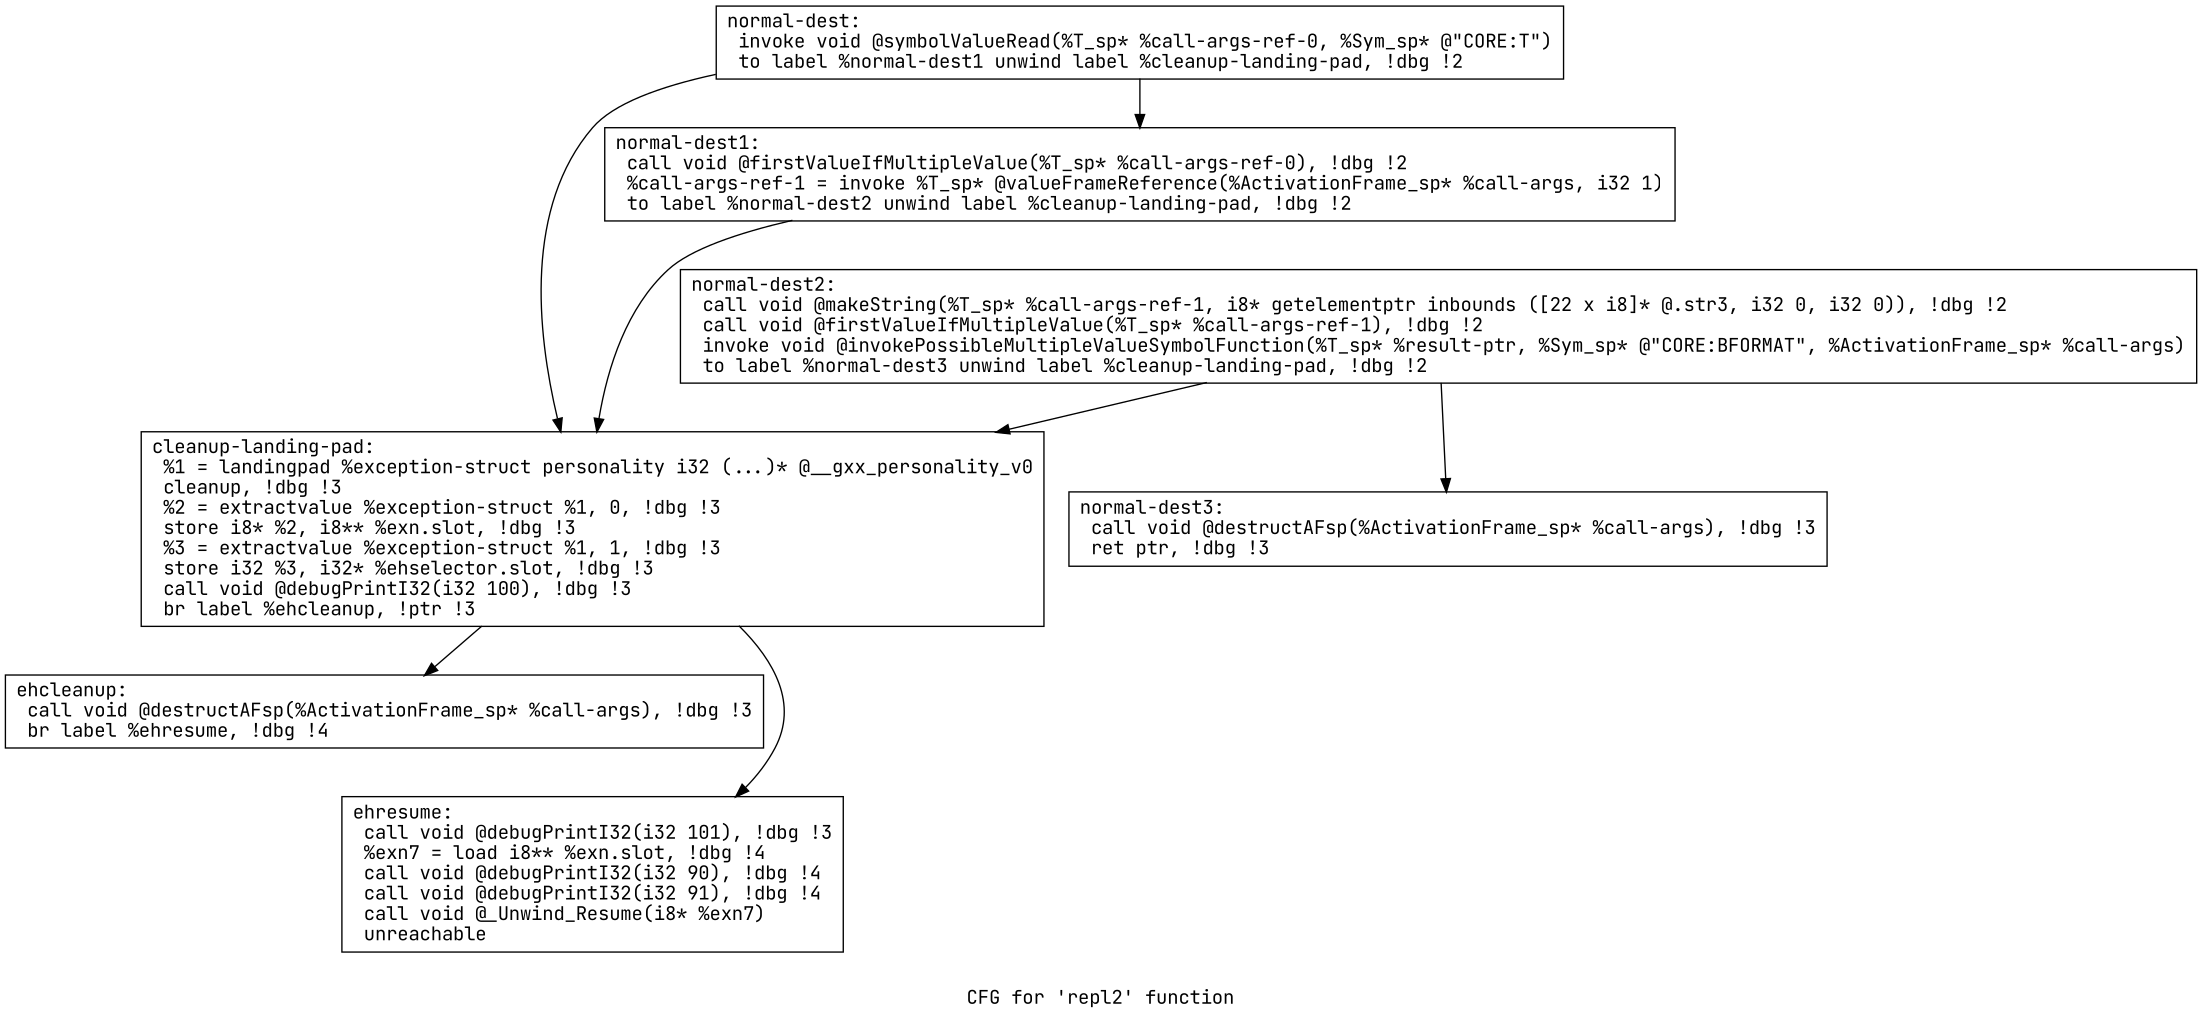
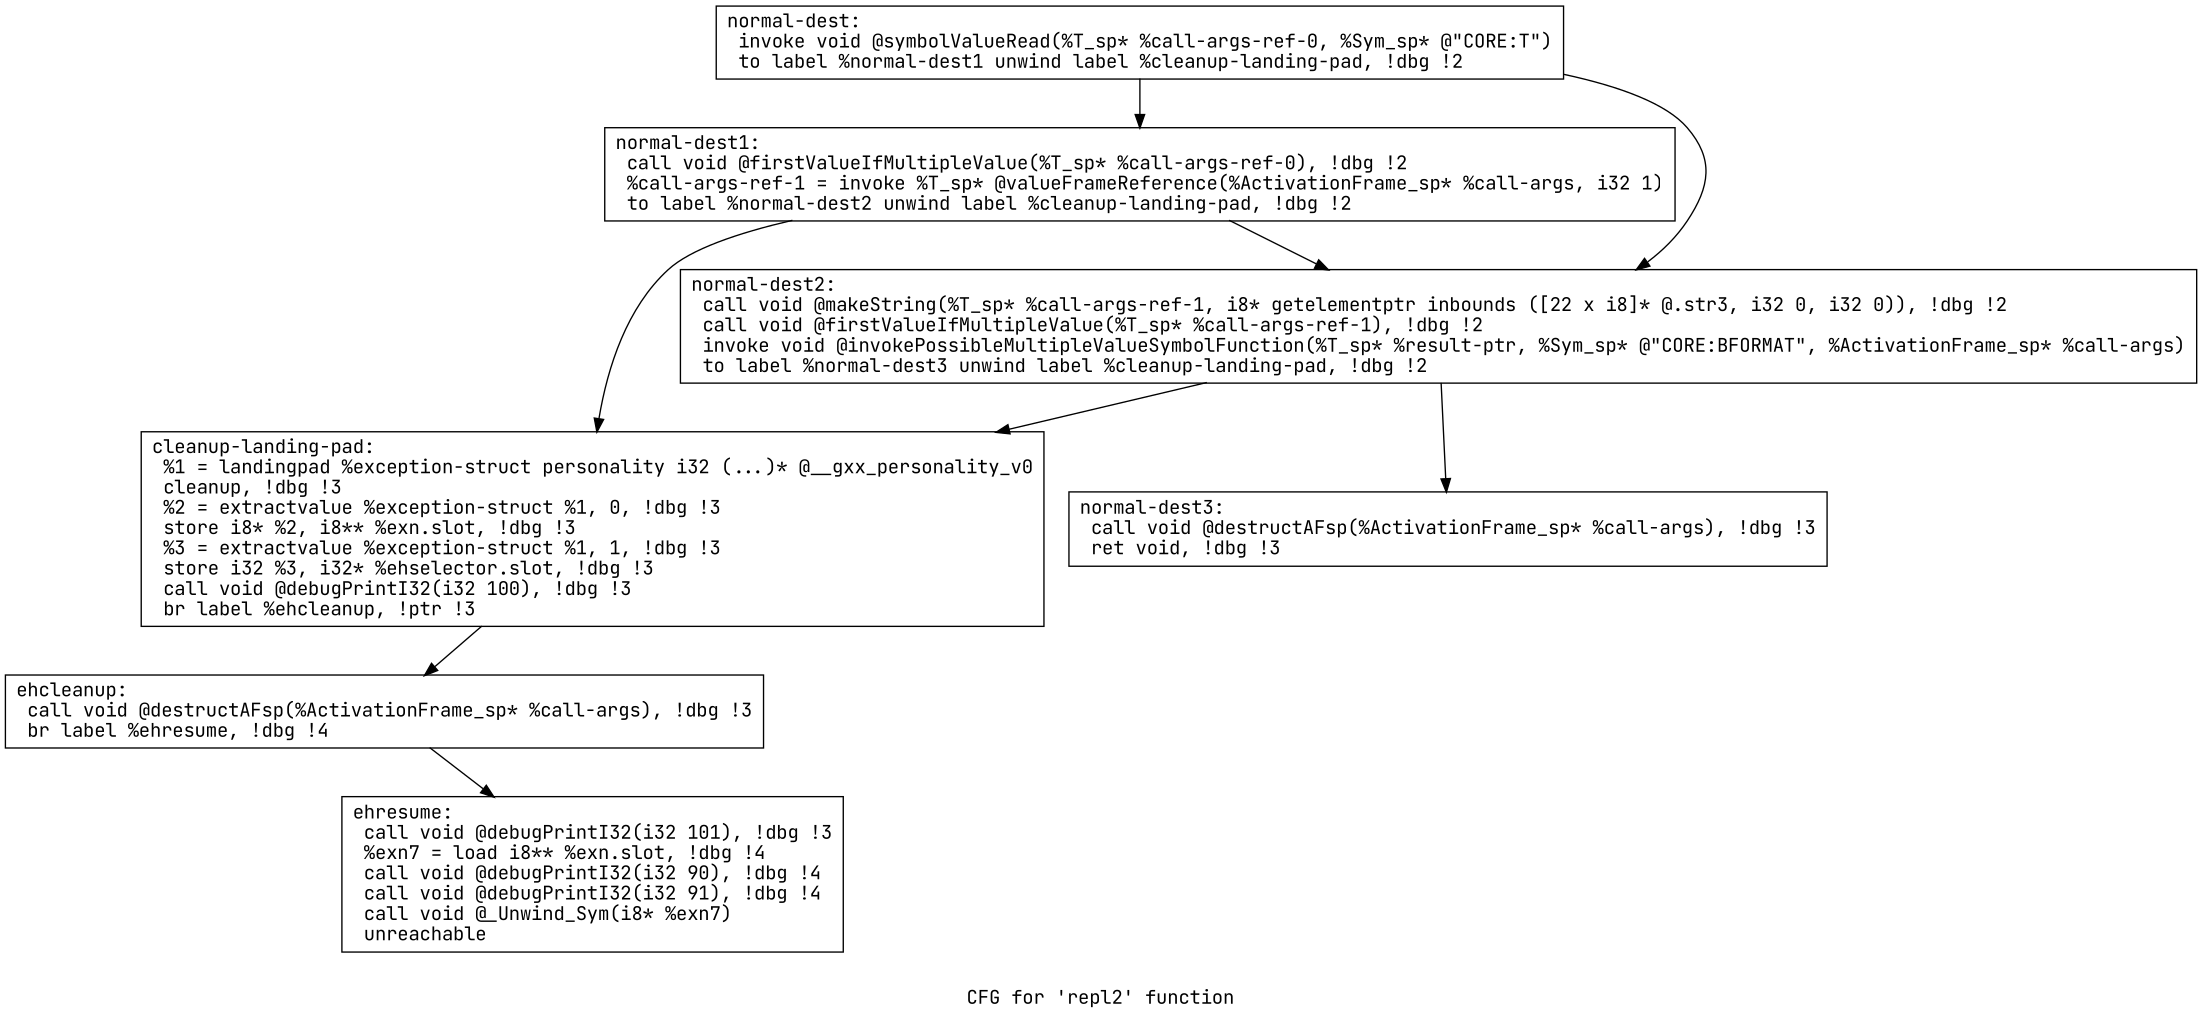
  digraph {
    fontname="JetBrains Mono"
    label="CFG for 'repl2' function"
    node [fontname="JetBrains Mono" shape=record]
    edge [fontname="JetBrains Mono"]
    n1 [label="{normal-dest:                                      \l  invoke void @symbolValueRead(%T_sp* %call-args-ref-0, %Sym_sp* @\"CORE:T\")\l          to label %normal-dest1 unwind label %cleanup-landing-pad, !dbg !2\l}"]
    n2 [label="{cleanup-landing-pad:                              \l  %1 = landingpad %exception-struct personality i32 (...)* @__gxx_personality_v0\l          cleanup, !dbg !3\l  %2 = extractvalue %exception-struct %1, 0, !dbg !3\l  store i8* %2, i8** %exn.slot, !dbg !3\l  %3 = extractvalue %exception-struct %1, 1, !dbg !3\l  store i32 %3, i32* %ehselector.slot, !dbg !3\l  call void @debugPrintI32(i32 100), !dbg !3\l  br label %ehcleanup, !ptr !3\l}"]
    n3 [label="{normal-dest1:                                     \l  call void @firstValueIfMultipleValue(%T_sp* %call-args-ref-0), !dbg !2\l  %call-args-ref-1 = invoke %T_sp* @valueFrameReference(%ActivationFrame_sp* %call-args, i32 1)\l          to label %normal-dest2 unwind label %cleanup-landing-pad, !dbg !2\l}"]
    n4 [label="{ehcleanup:                                        \l  call void @destructAFsp(%ActivationFrame_sp* %call-args), !dbg !3\l  br label %ehresume, !dbg !4\l}"]
    n5 [label="{normal-dest2:                                     \l  call void @makeString(%T_sp* %call-args-ref-1, i8* getelementptr inbounds ([22 x i8]* @.str3, i32 0, i32 0)), !dbg !2\l  call void @firstValueIfMultipleValue(%T_sp* %call-args-ref-1), !dbg !2\l  invoke void @invokePossibleMultipleValueSymbolFunction(%T_sp* %result-ptr, %Sym_sp* @\"CORE:BFORMAT\", %ActivationFrame_sp* %call-args)\l          to label %normal-dest3 unwind label %cleanup-landing-pad, !dbg !2\l}"]
-   n6 [label="{ehresume:                                         \l  call void @debugPrintI32(i32 101), !dbg !3\l  %exn7 = load i8** %exn.slot, !dbg !4\l  call void @debugPrintI32(i32 90), !dbg !4\l  call void @debugPrintI32(i32 91), !dbg !4\l  call void @_Unwind_Resume(i8* %exn7)\l  unreachable\l}"]
-   n7 [label="{normal-dest3:                                     \l  call void @destructAFsp(%ActivationFrame_sp* %call-args), !dbg !3\l  ret ptr, !dbg !3\l}"]
-   n1 -> n2
+   n6 [label="{ehresume:                                         \l  call void @debugPrintI32(i32 101), !dbg !3\l  %exn7 = load i8** %exn.slot, !dbg !4\l  call void @debugPrintI32(i32 90), !dbg !4\l  call void @debugPrintI32(i32 91), !dbg !4\l  call void @_Unwind_Sym(i8* %exn7)\l  unreachable\l}"]
+   n7 [label="{normal-dest3:                                     \l  call void @destructAFsp(%ActivationFrame_sp* %call-args), !dbg !3\l  ret void, !dbg !3\l}"]
+   n1 -> n5
    n1 -> n3
    n2 -> n4
    n3 -> n2
-   n2 -> n6
+   n3 -> n5
+   n4 -> n6
    n5 -> n2
    n5 -> n7
  }
